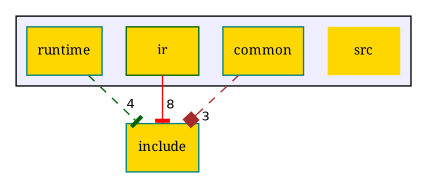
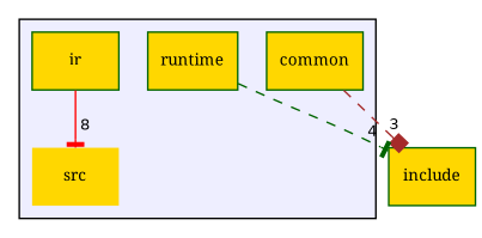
  digraph {
    compound=true
    fontname="Noto Serif"
    node [color=darkgreen fillcolor=gold fontname="Noto Serif" fontsize=10 shape=box style=filled]
    edge [arrowhead=tee fontname="Noto Serif" labeldistance=1.5 labelfontname=Helvetica labelfontsize=10 style=dashed]
    n1 [color=teal label=src shape=plaintext]
-   n2 [color=teal label=common]
+   n2 [label=common]
    n3 [label=ir]
-   n4 [color=teal label=runtime]
-   n5 [color=teal label=include]
+   n4 [label=runtime]
+   n5 [label=include]
    subgraph cluster_1 {
      bgcolor="#eeeeff"
      pencolor=black
      n1
      n2
      n3
      n4
    }
    n2 -> n5 [arrowhead=box color=brown headlabel=3]
-   n3 -> n5 [color=red headlabel=8 style=solid]
+   n3 -> n1 [color=red headlabel=8 style=solid]
    n4 -> n5 [color=darkgreen headlabel=4]
  }
